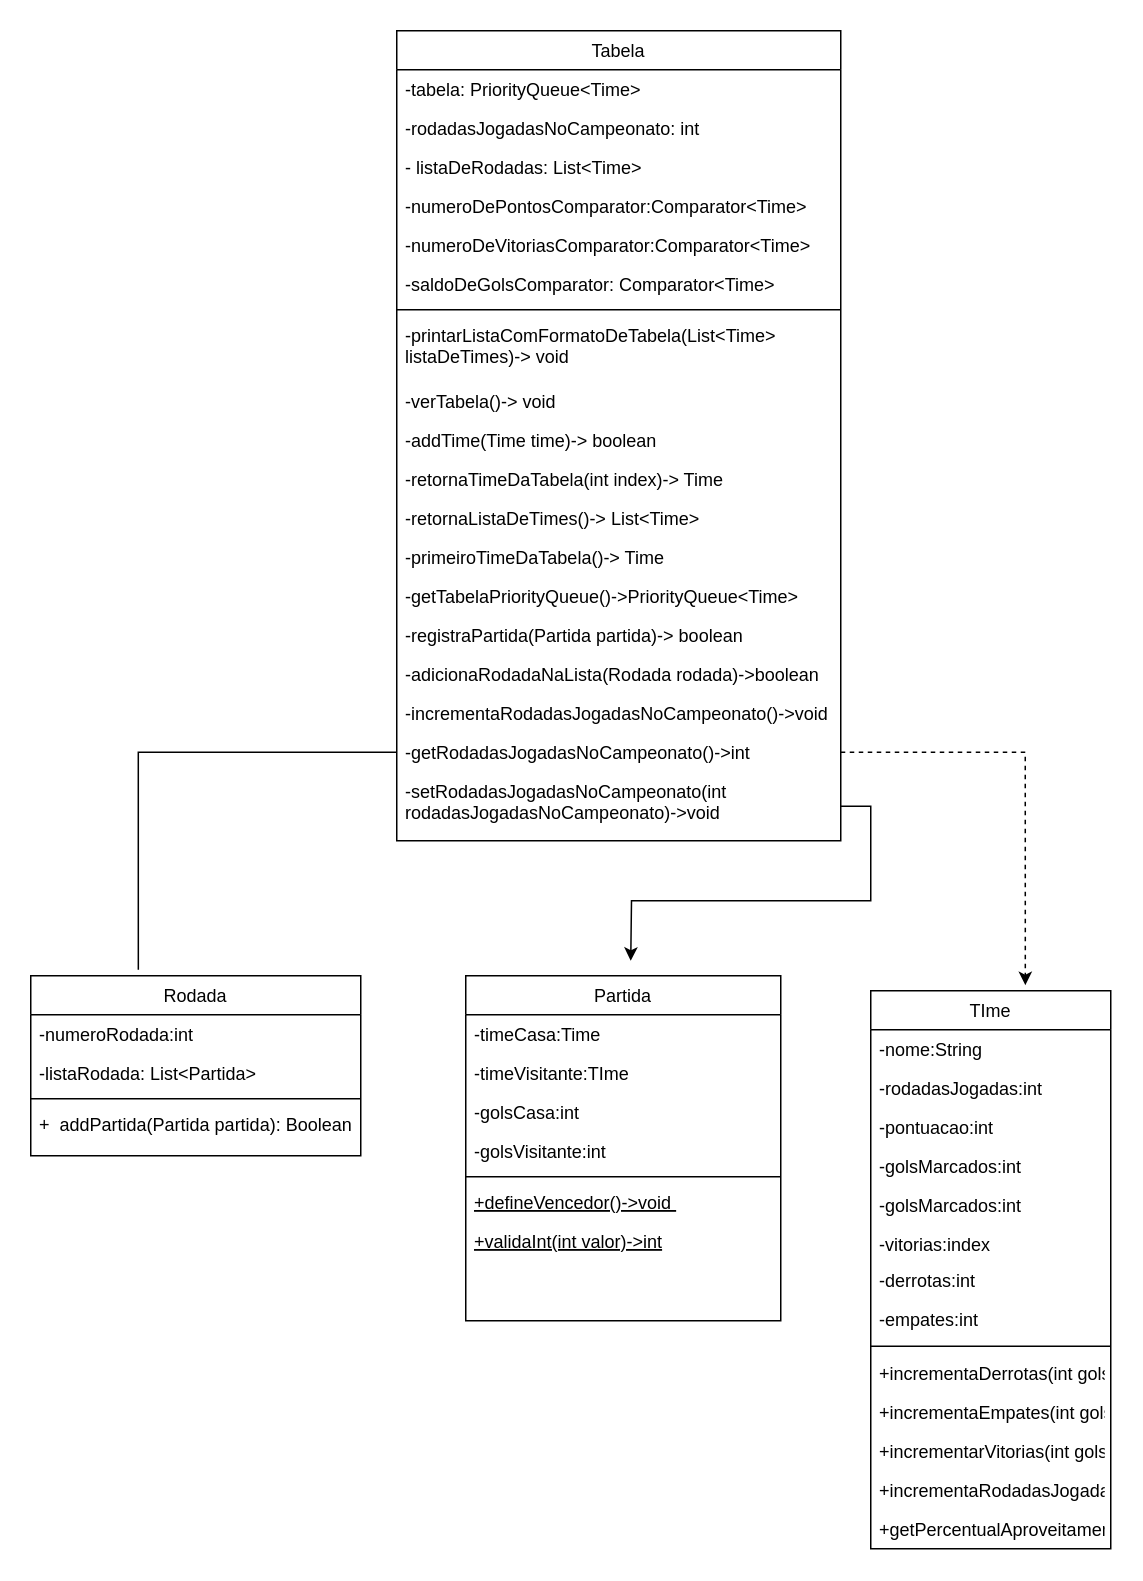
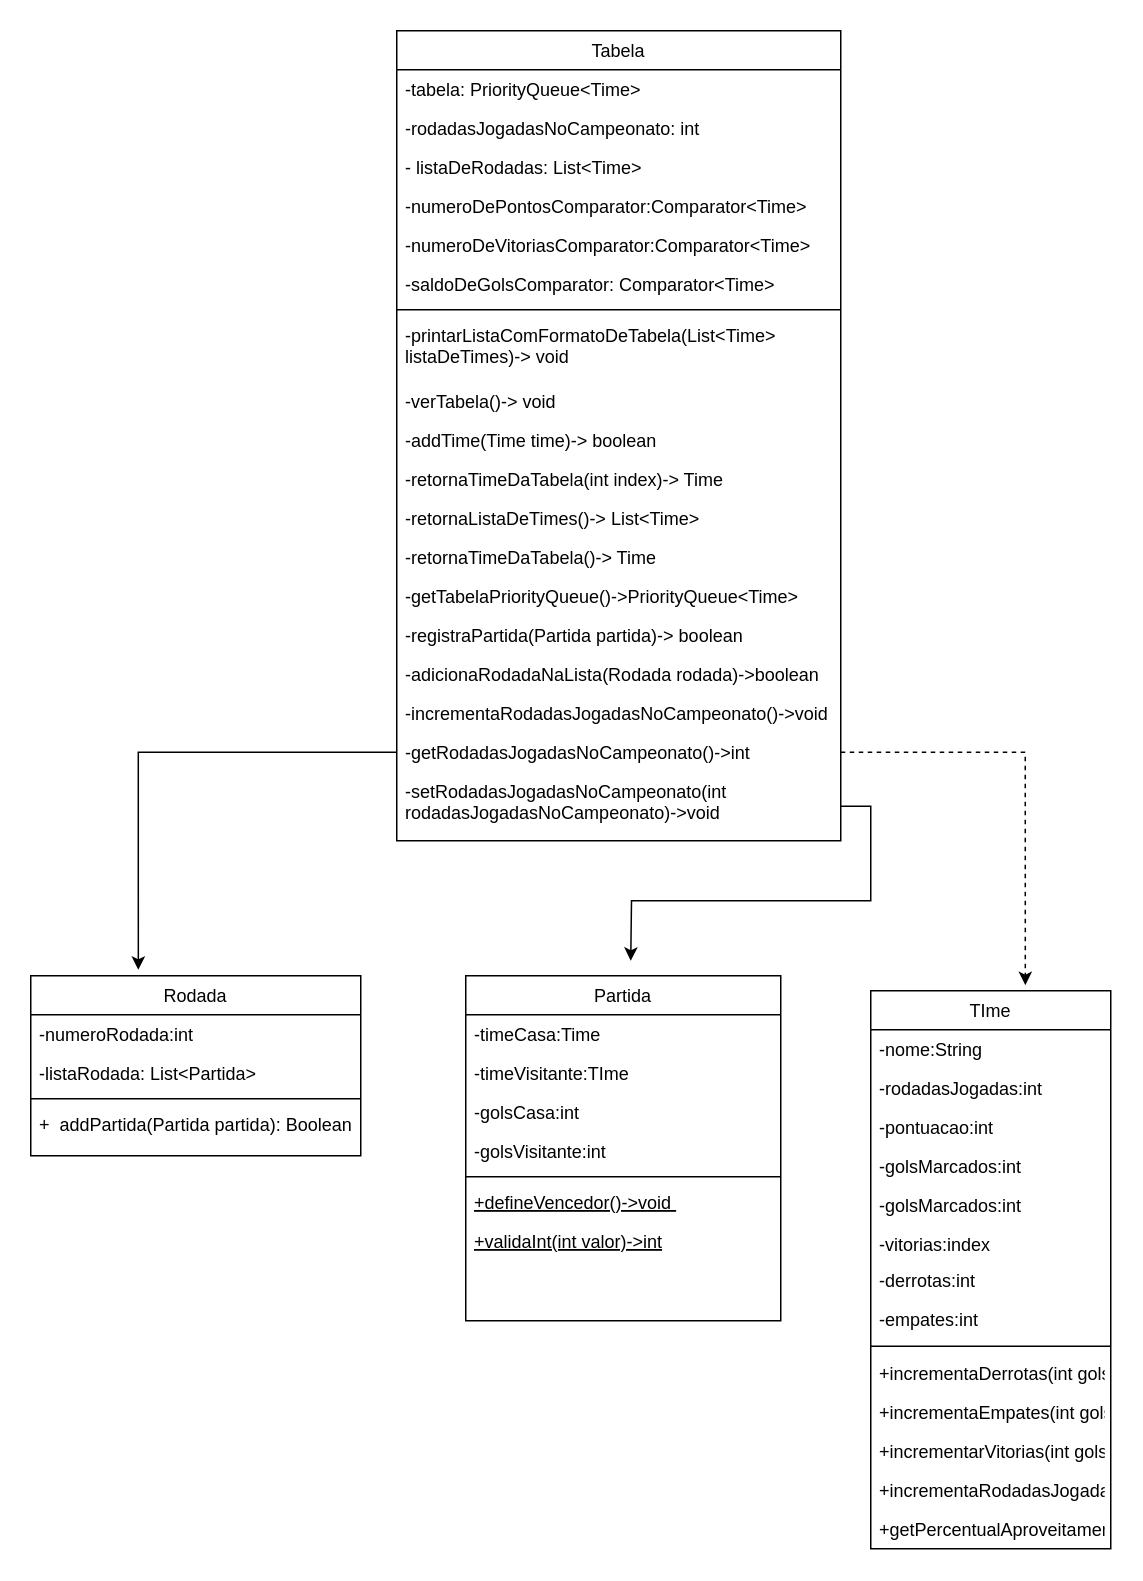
  <mxCell id="0" />
  <mxCell id="1" parent="0" />
  <mxCell id="2" value="TIme" style="swimlane;fontStyle=0;align=center;verticalAlign=top;childLayout=stackLayout;horizontal=1;startSize=26;horizontalStack=0;resizeParent=1;resizeLast=0;collapsible=1;marginBottom=0;rounded=0;shadow=0;strokeWidth=1;" vertex="1" parent="1"><mxGeometry x="580" y="660" width="160" height="372" as="geometry"><mxRectangle x="550" y="140" width="160" height="26" as="alternateBounds" /></mxGeometry></mxCell>
  <mxCell id="3" value="-nome:String" style="text;align=left;verticalAlign=top;spacingLeft=4;spacingRight=4;overflow=hidden;rotatable=0;points=[[0,0.5],[1,0.5]];portConstraint=eastwest;" vertex="1" parent="2"><mxGeometry y="26" width="160" height="26" as="geometry" /></mxCell>
  <mxCell id="4" value="-rodadasJogadas:int" style="text;align=left;verticalAlign=top;spacingLeft=4;spacingRight=4;overflow=hidden;rotatable=0;points=[[0,0.5],[1,0.5]];portConstraint=eastwest;rounded=0;shadow=0;html=0;" vertex="1" parent="2"><mxGeometry y="52" width="160" height="26" as="geometry" /></mxCell>
  <mxCell id="5" value="-pontuacao:int" style="text;align=left;verticalAlign=top;spacingLeft=4;spacingRight=4;overflow=hidden;rotatable=0;points=[[0,0.5],[1,0.5]];portConstraint=eastwest;rounded=0;shadow=0;html=0;" vertex="1" parent="2"><mxGeometry y="78" width="160" height="26" as="geometry" /></mxCell>
  <mxCell id="6" value="-golsMarcados:int" style="text;align=left;verticalAlign=top;spacingLeft=4;spacingRight=4;overflow=hidden;rotatable=0;points=[[0,0.5],[1,0.5]];portConstraint=eastwest;rounded=0;shadow=0;html=0;" vertex="1" parent="2"><mxGeometry y="104" width="160" height="26" as="geometry" /></mxCell>
  <mxCell id="7" value="-golsMarcados:int" style="text;align=left;verticalAlign=top;spacingLeft=4;spacingRight=4;overflow=hidden;rotatable=0;points=[[0,0.5],[1,0.5]];portConstraint=eastwest;rounded=0;shadow=0;html=0;" vertex="1" parent="2"><mxGeometry y="130" width="160" height="26" as="geometry" /></mxCell>
  <mxCell id="8" value="-vitorias:index" style="text;strokeColor=none;fillColor=none;align=left;verticalAlign=top;spacingLeft=4;spacingRight=4;overflow=hidden;rotatable=0;points=[[0,0.5],[1,0.5]];portConstraint=eastwest;whiteSpace=wrap;html=1;" vertex="1" parent="2"><mxGeometry y="156" width="160" height="24" as="geometry" /></mxCell>
  <mxCell id="9" value="-derrotas:int" style="text;align=left;verticalAlign=top;spacingLeft=4;spacingRight=4;overflow=hidden;rotatable=0;points=[[0,0.5],[1,0.5]];portConstraint=eastwest;rounded=0;shadow=0;html=0;" vertex="1" parent="2"><mxGeometry y="180" width="160" height="26" as="geometry" /></mxCell>
  <mxCell id="10" value="-empates:int" style="text;align=left;verticalAlign=top;spacingLeft=4;spacingRight=4;overflow=hidden;rotatable=0;points=[[0,0.5],[1,0.5]];portConstraint=eastwest;rounded=0;shadow=0;html=0;" vertex="1" parent="2"><mxGeometry y="206" width="160" height="26" as="geometry" /></mxCell>
  <mxCell id="11" value="" style="line;html=1;strokeWidth=1;align=left;verticalAlign=middle;spacingTop=-1;spacingLeft=3;spacingRight=3;rotatable=0;labelPosition=right;points=[];portConstraint=eastwest;" vertex="1" parent="2"><mxGeometry y="232" width="160" height="10" as="geometry" /></mxCell>
  <mxCell id="12" value="+incrementaDerrotas(int golsFeitos, int golsSofridos) -&gt;void" style="text;align=left;verticalAlign=top;spacingLeft=4;spacingRight=4;overflow=hidden;rotatable=0;points=[[0,0.5],[1,0.5]];portConstraint=eastwest;" vertex="1" parent="2"><mxGeometry y="242" width="160" height="26" as="geometry" /></mxCell>
  <mxCell id="13" value="+incrementaEmpates(int golsFeitos, int golsSofridos) -&gt;void" style="text;align=left;verticalAlign=top;spacingLeft=4;spacingRight=4;overflow=hidden;rotatable=0;points=[[0,0.5],[1,0.5]];portConstraint=eastwest;" vertex="1" parent="2"><mxGeometry y="268" width="160" height="26" as="geometry" /></mxCell>
  <mxCell id="14" value="+incrementarVitorias(int golsFeitos, int golsSofridos)-&gt;void" style="text;align=left;verticalAlign=top;spacingLeft=4;spacingRight=4;overflow=hidden;rotatable=0;points=[[0,0.5],[1,0.5]];portConstraint=eastwest;" vertex="1" parent="2"><mxGeometry y="294" width="160" height="26" as="geometry" /></mxCell>
  <mxCell id="15" value="+incrementaRodadasJogadas() -&gt; int" style="text;align=left;verticalAlign=top;spacingLeft=4;spacingRight=4;overflow=hidden;rotatable=0;points=[[0,0.5],[1,0.5]];portConstraint=eastwest;" vertex="1" parent="2"><mxGeometry y="320" width="160" height="26" as="geometry" /></mxCell>
  <mxCell id="16" value="+getPercentualAproveitamento()-&gt;double" style="text;align=left;verticalAlign=top;spacingLeft=4;spacingRight=4;overflow=hidden;rotatable=0;points=[[0,0.5],[1,0.5]];portConstraint=eastwest;" vertex="1" parent="2"><mxGeometry y="346" width="160" height="26" as="geometry" /></mxCell>
  <mxCell id="17" value="Partida" style="swimlane;fontStyle=0;align=center;verticalAlign=top;childLayout=stackLayout;horizontal=1;startSize=26;horizontalStack=0;resizeParent=1;resizeLast=0;collapsible=1;marginBottom=0;rounded=0;shadow=0;strokeWidth=1;" vertex="1" parent="1"><mxGeometry x="310" y="650" width="210" height="230" as="geometry"><mxRectangle x="130" y="380" width="160" height="26" as="alternateBounds" /></mxGeometry></mxCell>
  <mxCell id="18" value="-timeCasa:Time" style="text;align=left;verticalAlign=top;spacingLeft=4;spacingRight=4;overflow=hidden;rotatable=0;points=[[0,0.5],[1,0.5]];portConstraint=eastwest;" vertex="1" parent="17"><mxGeometry y="26" width="210" height="26" as="geometry" /></mxCell>
  <mxCell id="19" value="-timeVisitante:TIme&#10;" style="text;align=left;verticalAlign=top;spacingLeft=4;spacingRight=4;overflow=hidden;rotatable=0;points=[[0,0.5],[1,0.5]];portConstraint=eastwest;rounded=0;shadow=0;html=0;" vertex="1" parent="17"><mxGeometry y="52" width="210" height="26" as="geometry" /></mxCell>
  <mxCell id="20" value="-golsCasa:int" style="text;strokeColor=none;fillColor=none;align=left;verticalAlign=top;spacingLeft=4;spacingRight=4;overflow=hidden;rotatable=0;points=[[0,0.5],[1,0.5]];portConstraint=eastwest;whiteSpace=wrap;html=1;" vertex="1" parent="17"><mxGeometry y="78" width="210" height="26" as="geometry" /></mxCell>
  <mxCell id="21" value="-golsVisitante:int" style="text;strokeColor=none;fillColor=none;align=left;verticalAlign=top;spacingLeft=4;spacingRight=4;overflow=hidden;rotatable=0;points=[[0,0.5],[1,0.5]];portConstraint=eastwest;whiteSpace=wrap;html=1;" vertex="1" parent="17"><mxGeometry y="104" width="210" height="26" as="geometry" /></mxCell>
  <mxCell id="22" value="" style="line;html=1;strokeWidth=1;align=left;verticalAlign=middle;spacingTop=-1;spacingLeft=3;spacingRight=3;rotatable=0;labelPosition=right;points=[];portConstraint=eastwest;" vertex="1" parent="17"><mxGeometry y="130" width="210" height="8" as="geometry" /></mxCell>
  <mxCell id="23" value="+defineVencedor()-&gt;void " style="text;align=left;verticalAlign=top;spacingLeft=4;spacingRight=4;overflow=hidden;rotatable=0;points=[[0,0.5],[1,0.5]];portConstraint=eastwest;fontStyle=4" vertex="1" parent="17"><mxGeometry y="138" width="210" height="26" as="geometry" /></mxCell>
  <mxCell id="24" value="+validaInt(int valor)-&gt;int" style="text;align=left;verticalAlign=top;spacingLeft=4;spacingRight=4;overflow=hidden;rotatable=0;points=[[0,0.5],[1,0.5]];portConstraint=eastwest;fontStyle=4" vertex="1" parent="17"><mxGeometry y="164" width="210" height="26" as="geometry" /></mxCell>
  <mxCell id="25" value="Tabela" style="swimlane;fontStyle=0;align=center;verticalAlign=top;childLayout=stackLayout;horizontal=1;startSize=26;horizontalStack=0;resizeParent=1;resizeLast=0;collapsible=1;marginBottom=0;rounded=0;shadow=0;strokeWidth=1;" vertex="1" parent="1"><mxGeometry x="264" y="20" width="296" height="540" as="geometry"><mxRectangle x="310" y="-260" width="160" height="26" as="alternateBounds" /></mxGeometry></mxCell>
  <mxCell id="26" value="-tabela: PriorityQueue&lt;Time&gt;" style="text;align=left;verticalAlign=top;spacingLeft=4;spacingRight=4;overflow=hidden;rotatable=0;points=[[0,0.5],[1,0.5]];portConstraint=eastwest;" vertex="1" parent="25"><mxGeometry y="26" width="296" height="26" as="geometry" /></mxCell>
  <mxCell id="27" value="-rodadasJogadasNoCampeonato: int" style="text;align=left;verticalAlign=top;spacingLeft=4;spacingRight=4;overflow=hidden;rotatable=0;points=[[0,0.5],[1,0.5]];portConstraint=eastwest;rounded=0;shadow=0;html=0;" vertex="1" parent="25"><mxGeometry y="52" width="296" height="26" as="geometry" /></mxCell>
  <mxCell id="28" value="- listaDeRodadas: List&amp;lt;Time&amp;gt;&amp;nbsp;" style="text;strokeColor=none;fillColor=none;align=left;verticalAlign=top;spacingLeft=4;spacingRight=4;overflow=hidden;rotatable=0;points=[[0,0.5],[1,0.5]];portConstraint=eastwest;whiteSpace=wrap;html=1;" vertex="1" parent="25"><mxGeometry y="78" width="296" height="26" as="geometry" /></mxCell>
  <mxCell id="29" value="-numeroDePontosComparator:Comparator&amp;lt;Time&amp;gt;" style="text;strokeColor=none;fillColor=none;align=left;verticalAlign=top;spacingLeft=4;spacingRight=4;overflow=hidden;rotatable=0;points=[[0,0.5],[1,0.5]];portConstraint=eastwest;whiteSpace=wrap;html=1;" vertex="1" parent="25"><mxGeometry y="104" width="296" height="26" as="geometry" /></mxCell>
  <mxCell id="30" value="-numeroDeVitoriasComparator:Comparator&amp;lt;Time&amp;gt;" style="text;strokeColor=none;fillColor=none;align=left;verticalAlign=top;spacingLeft=4;spacingRight=4;overflow=hidden;rotatable=0;points=[[0,0.5],[1,0.5]];portConstraint=eastwest;whiteSpace=wrap;html=1;" vertex="1" parent="25"><mxGeometry y="130" width="296" height="26" as="geometry" /></mxCell>
  <mxCell id="31" value="-saldoDeGolsComparator:&amp;nbsp;Comparator&amp;lt;Time&amp;gt;" style="text;strokeColor=none;fillColor=none;align=left;verticalAlign=top;spacingLeft=4;spacingRight=4;overflow=hidden;rotatable=0;points=[[0,0.5],[1,0.5]];portConstraint=eastwest;whiteSpace=wrap;html=1;" vertex="1" parent="25"><mxGeometry y="156" width="296" height="26" as="geometry" /></mxCell>
  <mxCell id="32" value="" style="line;html=1;strokeWidth=1;align=left;verticalAlign=middle;spacingTop=-1;spacingLeft=3;spacingRight=3;rotatable=0;labelPosition=right;points=[];portConstraint=eastwest;" vertex="1" parent="25"><mxGeometry y="182" width="296" height="8" as="geometry" /></mxCell>
  <mxCell id="33" value="-printarListaComFormatoDeTabela(List&amp;lt;Time&amp;gt; listaDeTimes)-&amp;gt; void" style="text;strokeColor=none;fillColor=none;align=left;verticalAlign=top;spacingLeft=4;spacingRight=4;overflow=hidden;rotatable=0;points=[[0,0.5],[1,0.5]];portConstraint=eastwest;whiteSpace=wrap;html=1;" vertex="1" parent="25"><mxGeometry y="190" width="296" height="44" as="geometry" /></mxCell>
  <mxCell id="34" value="-verTabela()-&amp;gt; void" style="text;strokeColor=none;fillColor=none;align=left;verticalAlign=top;spacingLeft=4;spacingRight=4;overflow=hidden;rotatable=0;points=[[0,0.5],[1,0.5]];portConstraint=eastwest;whiteSpace=wrap;html=1;" vertex="1" parent="25"><mxGeometry y="234" width="296" height="26" as="geometry" /></mxCell>
  <mxCell id="35" value="-addTime(Time time)-&amp;gt; boolean" style="text;strokeColor=none;fillColor=none;align=left;verticalAlign=top;spacingLeft=4;spacingRight=4;overflow=hidden;rotatable=0;points=[[0,0.5],[1,0.5]];portConstraint=eastwest;whiteSpace=wrap;html=1;" vertex="1" parent="25"><mxGeometry y="260" width="296" height="26" as="geometry" /></mxCell>
  <mxCell id="36" value="-retornaTimeDaTabela(int index)-&amp;gt; Time" style="text;strokeColor=none;fillColor=none;align=left;verticalAlign=top;spacingLeft=4;spacingRight=4;overflow=hidden;rotatable=0;points=[[0,0.5],[1,0.5]];portConstraint=eastwest;whiteSpace=wrap;html=1;" vertex="1" parent="25"><mxGeometry y="286" width="296" height="26" as="geometry" /></mxCell>
  <mxCell id="37" value="-retornaListaDeTimes()-&amp;gt;&amp;nbsp;List&amp;lt;Time&amp;gt;" style="text;strokeColor=none;fillColor=none;align=left;verticalAlign=top;spacingLeft=4;spacingRight=4;overflow=hidden;rotatable=0;points=[[0,0.5],[1,0.5]];portConstraint=eastwest;whiteSpace=wrap;html=1;" vertex="1" parent="25"><mxGeometry y="312" width="296" height="26" as="geometry" /></mxCell>
- <mxCell id="38" value="-primeiroTimeDaTabela()-&amp;gt; Time" style="text;strokeColor=none;fillColor=none;align=left;verticalAlign=top;spacingLeft=4;spacingRight=4;overflow=hidden;rotatable=0;points=[[0,0.5],[1,0.5]];portConstraint=eastwest;whiteSpace=wrap;html=1;" vertex="1" parent="25"><mxGeometry y="338" width="296" height="26" as="geometry" /></mxCell>
+ <mxCell id="38" value="-retornaTimeDaTabela()-&amp;gt; Time" style="text;strokeColor=none;fillColor=none;align=left;verticalAlign=top;spacingLeft=4;spacingRight=4;overflow=hidden;rotatable=0;points=[[0,0.5],[1,0.5]];portConstraint=eastwest;whiteSpace=wrap;html=1;" vertex="1" parent="25"><mxGeometry y="338" width="296" height="26" as="geometry" /></mxCell>
  <mxCell id="39" value="-getTabelaPriorityQueue()-&amp;gt;PriorityQueue&amp;lt;Time&amp;gt;" style="text;strokeColor=none;fillColor=none;align=left;verticalAlign=top;spacingLeft=4;spacingRight=4;overflow=hidden;rotatable=0;points=[[0,0.5],[1,0.5]];portConstraint=eastwest;whiteSpace=wrap;html=1;" vertex="1" parent="25"><mxGeometry y="364" width="296" height="26" as="geometry" /></mxCell>
  <mxCell id="40" value="-registraPartida(Partida partida)-&amp;gt; boolean" style="text;strokeColor=none;fillColor=none;align=left;verticalAlign=top;spacingLeft=4;spacingRight=4;overflow=hidden;rotatable=0;points=[[0,0.5],[1,0.5]];portConstraint=eastwest;whiteSpace=wrap;html=1;" vertex="1" parent="25"><mxGeometry y="390" width="296" height="26" as="geometry" /></mxCell>
  <mxCell id="41" value="-adicionaRodadaNaLista(Rodada rodada)-&amp;gt;boolean" style="text;strokeColor=none;fillColor=none;align=left;verticalAlign=top;spacingLeft=4;spacingRight=4;overflow=hidden;rotatable=0;points=[[0,0.5],[1,0.5]];portConstraint=eastwest;whiteSpace=wrap;html=1;" vertex="1" parent="25"><mxGeometry y="416" width="296" height="26" as="geometry" /></mxCell>
  <mxCell id="42" value="-incrementaRodadasJogadasNoCampeonato()-&amp;gt;void" style="text;strokeColor=none;fillColor=none;align=left;verticalAlign=top;spacingLeft=4;spacingRight=4;overflow=hidden;rotatable=0;points=[[0,0.5],[1,0.5]];portConstraint=eastwest;whiteSpace=wrap;html=1;" vertex="1" parent="25"><mxGeometry y="442" width="296" height="26" as="geometry" /></mxCell>
  <mxCell id="43" value="-getRodadasJogadasNoCampeonato()-&amp;gt;int" style="text;strokeColor=none;fillColor=none;align=left;verticalAlign=top;spacingLeft=4;spacingRight=4;overflow=hidden;rotatable=0;points=[[0,0.5],[1,0.5]];portConstraint=eastwest;whiteSpace=wrap;html=1;" vertex="1" parent="25"><mxGeometry y="468" width="296" height="26" as="geometry" /></mxCell>
  <mxCell id="44" style="edgeStyle=orthogonalEdgeStyle;rounded=0;orthogonalLoop=1;jettySize=auto;html=1;" edge="1" parent="25" source="45"><mxGeometry relative="1" as="geometry"><mxPoint x="156" y="620" as="targetPoint" /></mxGeometry></mxCell>
  <mxCell id="45" value="-setRodadasJogadasNoCampeonato(int rodadasJogadasNoCampeonato)-&amp;gt;void" style="text;strokeColor=none;fillColor=none;align=left;verticalAlign=top;spacingLeft=4;spacingRight=4;overflow=hidden;rotatable=0;points=[[0,0.5],[1,0.5]];portConstraint=eastwest;whiteSpace=wrap;html=1;" vertex="1" parent="25"><mxGeometry y="494" width="296" height="46" as="geometry" /></mxCell>
  <mxCell id="46" value="Rodada" style="swimlane;fontStyle=0;align=center;verticalAlign=top;childLayout=stackLayout;horizontal=1;startSize=26;horizontalStack=0;resizeParent=1;resizeLast=0;collapsible=1;marginBottom=0;rounded=0;shadow=0;strokeWidth=1;" vertex="1" parent="1"><mxGeometry x="20" y="650" width="220" height="120" as="geometry"><mxRectangle x="130" y="380" width="160" height="26" as="alternateBounds" /></mxGeometry></mxCell>
  <mxCell id="47" value="-numeroRodada:int" style="text;align=left;verticalAlign=top;spacingLeft=4;spacingRight=4;overflow=hidden;rotatable=0;points=[[0,0.5],[1,0.5]];portConstraint=eastwest;" vertex="1" parent="46"><mxGeometry y="26" width="220" height="26" as="geometry" /></mxCell>
  <mxCell id="48" value="-listaRodada: List&amp;lt;Partida&amp;gt;&amp;nbsp;" style="text;strokeColor=none;fillColor=none;align=left;verticalAlign=top;spacingLeft=4;spacingRight=4;overflow=hidden;rotatable=0;points=[[0,0.5],[1,0.5]];portConstraint=eastwest;whiteSpace=wrap;html=1;" vertex="1" parent="46"><mxGeometry y="52" width="220" height="26" as="geometry" /></mxCell>
  <mxCell id="49" value="" style="line;html=1;strokeWidth=1;align=left;verticalAlign=middle;spacingTop=-1;spacingLeft=3;spacingRight=3;rotatable=0;labelPosition=right;points=[];portConstraint=eastwest;" vertex="1" parent="46"><mxGeometry y="78" width="220" height="8" as="geometry" /></mxCell>
  <mxCell id="50" value="+ &amp;nbsp;addPartida(Partida partida): Boolean" style="text;strokeColor=none;fillColor=none;align=left;verticalAlign=top;spacingLeft=4;spacingRight=4;overflow=hidden;rotatable=0;points=[[0,0.5],[1,0.5]];portConstraint=eastwest;whiteSpace=wrap;html=1;" vertex="1" parent="46"><mxGeometry y="86" width="220" height="26" as="geometry" /></mxCell>
- <mxCell id="51" style="edgeStyle=orthogonalEdgeStyle;rounded=0;orthogonalLoop=1;jettySize=auto;html=1;exitX=0;exitY=0.5;exitDx=0;exitDy=0;entryX=0.326;entryY=-0.033;entryDx=0;entryDy=0;entryPerimeter=0;endArrow=none;" edge="1" parent="1" source="43" target="46"><mxGeometry relative="1" as="geometry" /></mxCell>
+ <mxCell id="51" style="edgeStyle=orthogonalEdgeStyle;rounded=0;orthogonalLoop=1;jettySize=auto;html=1;exitX=0;exitY=0.5;exitDx=0;exitDy=0;entryX=0.326;entryY=-0.033;entryDx=0;entryDy=0;entryPerimeter=0;" edge="1" parent="1" source="43" target="46"><mxGeometry relative="1" as="geometry" /></mxCell>
  <mxCell id="52" style="edgeStyle=orthogonalEdgeStyle;rounded=0;orthogonalLoop=1;jettySize=auto;html=1;exitX=1;exitY=0.5;exitDx=0;exitDy=0;entryX=0.644;entryY=-0.01;entryDx=0;entryDy=0;entryPerimeter=0;dashed=1;" edge="1" parent="1" source="43" target="2"><mxGeometry relative="1" as="geometry" /></mxCell>
